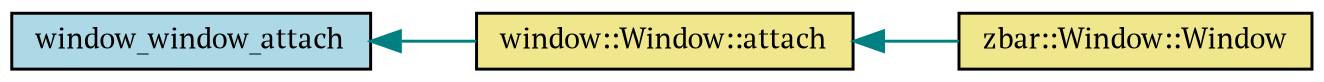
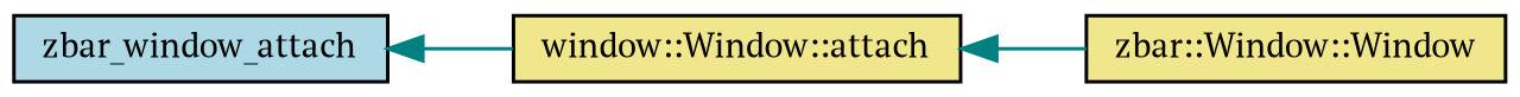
  digraph {
    fontname="PT Serif"
    rankdir=LR
    node [color=black fillcolor=khaki fontname="PT Serif" fontsize=10 shape=record style=filled]
    edge [color=teal dir=back fontname="PT Serif" fontsize=10 labelfontname=Helvetica labelfontsize=10 style=solid]
-   n1 [fillcolor=lightblue fontcolor=black height=0.2 label=window_window_attach width=0.4]
+   n1 [fillcolor=lightblue fontcolor=black height=0.2 label=zbar_window_attach width=0.4]
    n2 [height=0.2 label="window::Window::attach" width=0.4]
    n3 [height=0.2 label="zbar::Window::Window" width=0.4]
    n1 -> n2
    n2 -> n3
  }
